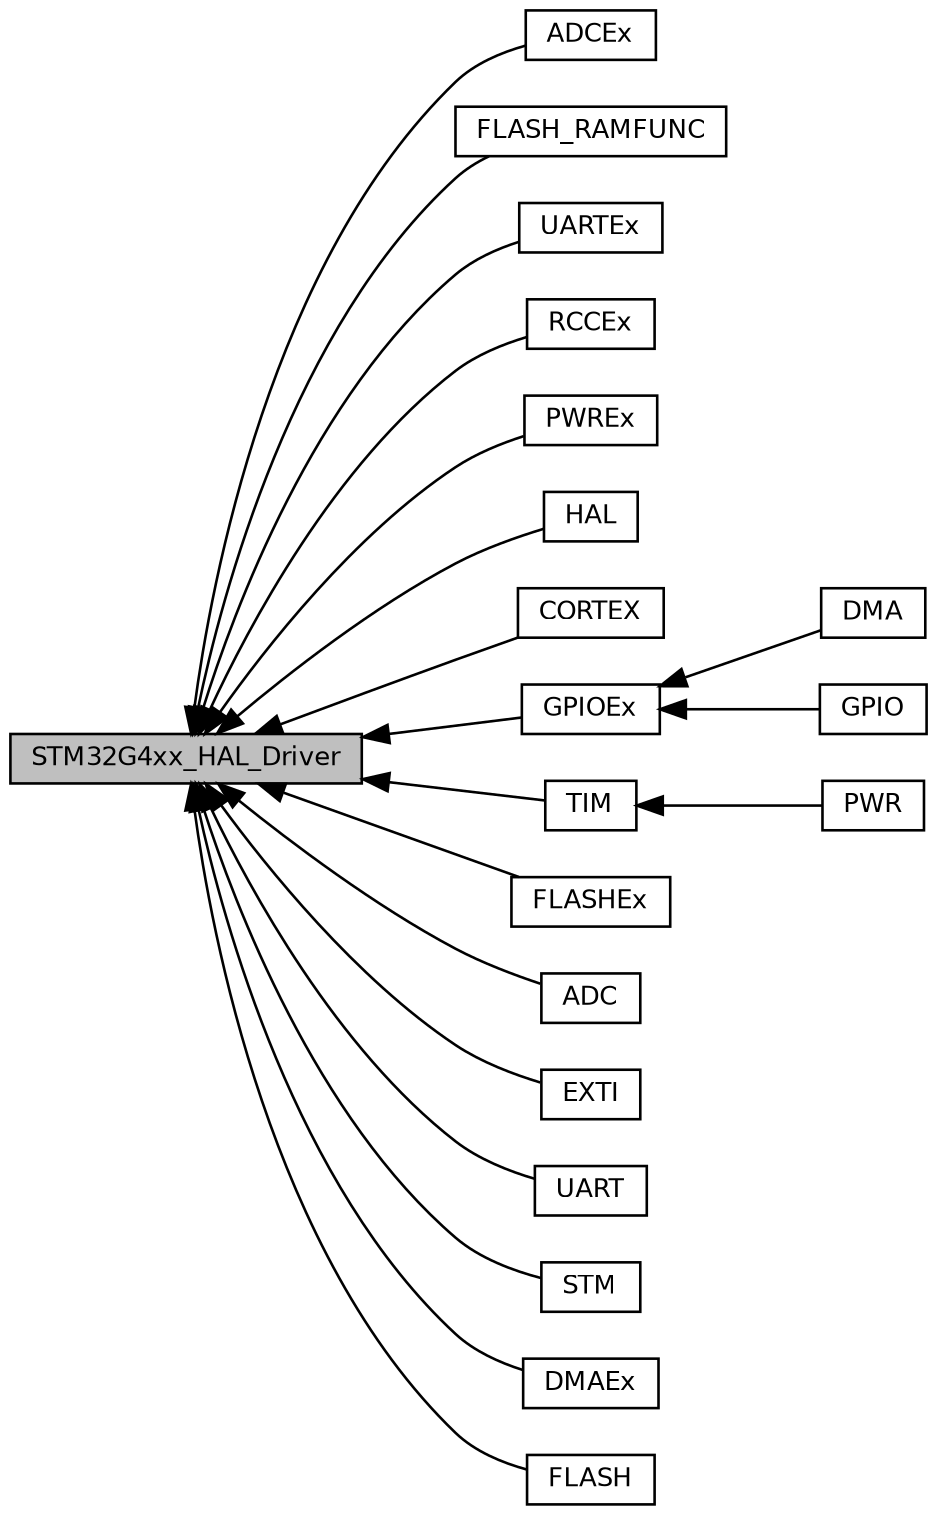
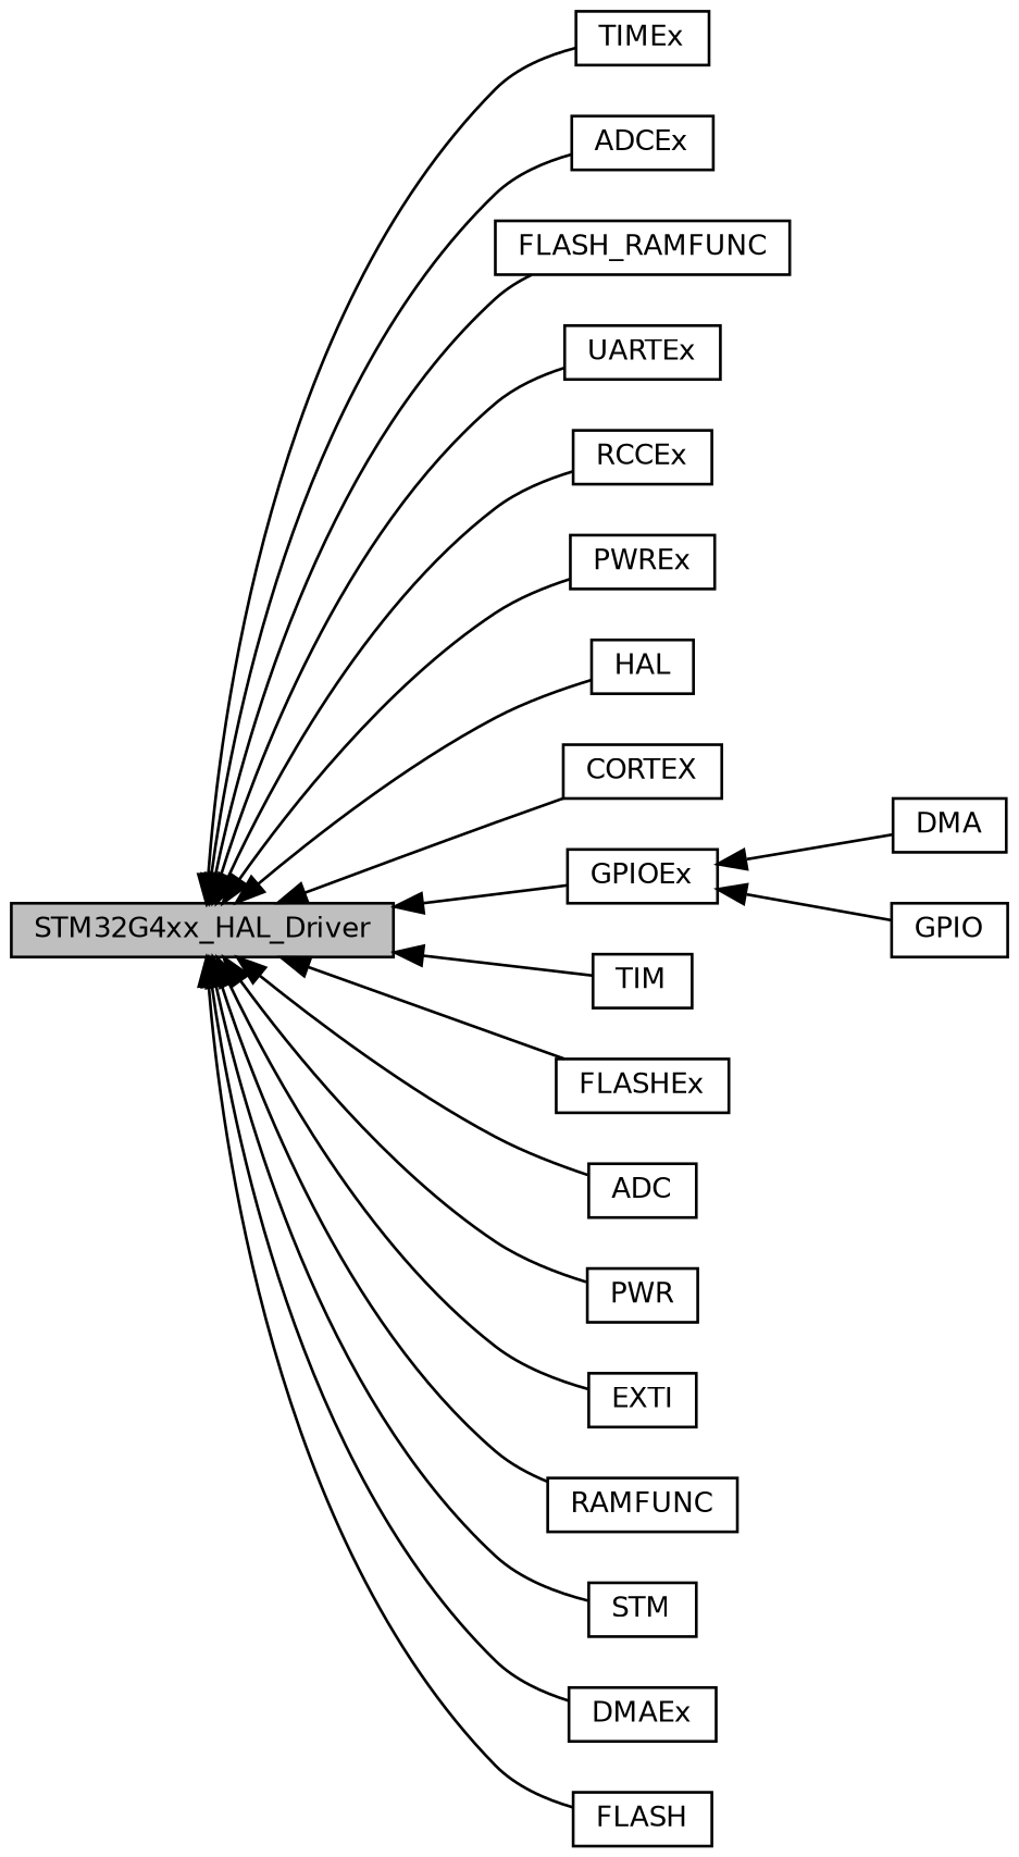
  digraph {
    rankdir=LR
    node [color=black fillcolor=white fontname=Helvetica fontsize=10 shape=box style=filled]
    edge [dir=back fontname=Helvetica fontsize=10 labelfontname=Helvetica labelfontsize=10 shape=plaintext style=solid]
+   n1 [height=0.2 label=TIMEx width=0.4]
    n2 [height=0.2 label=ADCEx width=0.4]
    n3 [height=0.2 label=FLASH_RAMFUNC width=0.4]
    n4 [height=0.2 label=UARTEx width=0.4]
    n5 [height=0.2 label=RCCEx width=0.4]
    n6 [height=0.2 label=PWREx width=0.4]
    n7 [height=0.2 label=HAL width=0.4]
    n8 [height=0.2 label=CORTEX width=0.4]
    n9 [height=0.2 label=DMA width=0.4]
    n10 [height=0.2 label=GPIOEx width=0.4]
    n11 [height=0.2 label=GPIO width=0.4]
    n12 [height=0.2 label=TIM width=0.4]
    n13 [height=0.2 label=FLASHEx width=0.4]
    n14 [height=0.2 label=ADC width=0.4]
    n15 [height=0.2 label=PWR width=0.4]
    n16 [height=0.2 label=EXTI width=0.4]
    n17 [fillcolor=grey75 fontcolor=black height=0.2 label=STM32G4xx_HAL_Driver width=0.4]
-   n18 [height=0.2 label=UART width=0.4]
+   n18 [height=0.2 label=RAMFUNC width=0.4]
    n19 [height=0.2 label=STM width=0.4]
    n20 [height=0.2 label=DMAEx width=0.4]
    n21 [height=0.2 label=FLASH width=0.4]
    n10 -> n9
    n10 -> n11
+   n17 -> n1
    n17 -> n2
    n17 -> n3
    n17 -> n4
    n17 -> n5
    n17 -> n6
    n17 -> n7
    n17 -> n8
    n17 -> n10
    n17 -> n12
    n17 -> n13
    n17 -> n14
-   n12 -> n15
+   n17 -> n15
    n17 -> n16
    n17 -> n18
    n17 -> n19
    n17 -> n20
    n17 -> n21
  }
